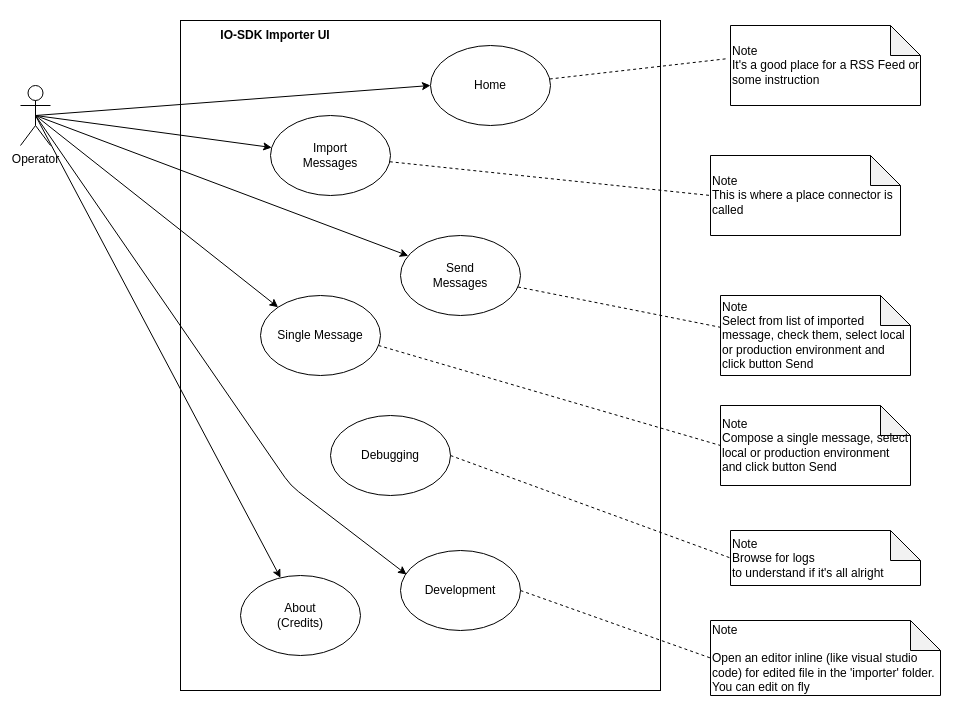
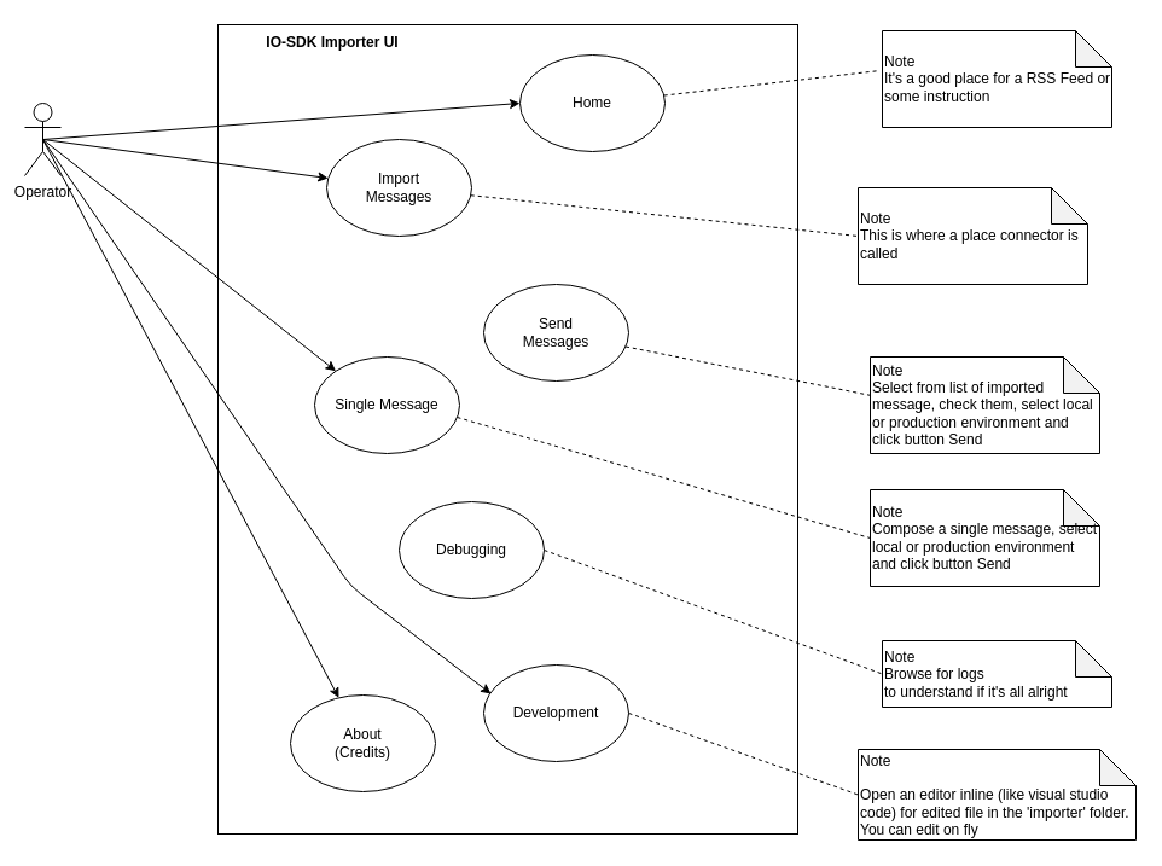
  <mxCell id="0" />
  <mxCell id="1" parent="0" />
  <mxCell id="2" value="" style="rounded=0;whiteSpace=wrap;html=1;" parent="1" vertex="1"><mxGeometry x="180" y="20" width="480" height="670" as="geometry" /></mxCell>
  <mxCell id="3" value="&lt;b&gt;IO-SDK Importer UI&lt;/b&gt;" style="text;html=1;strokeColor=none;fillColor=none;align=center;verticalAlign=middle;whiteSpace=wrap;rounded=0;" parent="1" vertex="1"><mxGeometry x="200" y="25" width="150" height="20" as="geometry" /></mxCell>
  <mxCell id="4" value="Operator" style="shape=umlActor;verticalLabelPosition=bottom;labelBackgroundColor=#ffffff;verticalAlign=top;html=1;outlineConnect=0;" parent="1" vertex="1"><mxGeometry x="20" y="85" width="30" height="60" as="geometry" /></mxCell>
  <mxCell id="5" value="Home" style="ellipse;whiteSpace=wrap;html=1;" parent="1" vertex="1"><mxGeometry x="430" y="45" width="120" height="80" as="geometry" /></mxCell>
  <mxCell id="6" value="Note&lt;br&gt;It's a good place for a RSS Feed or some instruction" style="shape=note;whiteSpace=wrap;html=1;backgroundOutline=1;darkOpacity=0.05;align=left;" parent="1" vertex="1"><mxGeometry x="730" y="25" width="190" height="80" as="geometry" /></mxCell>
  <mxCell id="7" value="" style="endArrow=none;dashed=1;html=1;entryX=-0.011;entryY=0.413;entryDx=0;entryDy=0;entryPerimeter=0;" parent="1" source="5" target="6" edge="1"><mxGeometry width="50" height="50" relative="1" as="geometry"><mxPoint x="430" y="385" as="sourcePoint" /><mxPoint x="480" y="335" as="targetPoint" /></mxGeometry></mxCell>
  <mxCell id="8" value="" style="endArrow=classic;html=1;entryX=0;entryY=0.5;entryDx=0;entryDy=0;exitX=0.5;exitY=0.5;exitDx=0;exitDy=0;exitPerimeter=0;" parent="1" source="4" target="5" edge="1"><mxGeometry width="50" height="50" relative="1" as="geometry"><mxPoint x="430" y="385" as="sourcePoint" /><mxPoint x="480" y="335" as="targetPoint" /></mxGeometry></mxCell>
  <mxCell id="9" value="Import&lt;br&gt;Messages" style="ellipse;whiteSpace=wrap;html=1;" parent="1" vertex="1"><mxGeometry x="270" y="115" width="120" height="80" as="geometry" /></mxCell>
  <mxCell id="10" value="" style="endArrow=classic;html=1;exitX=0.5;exitY=0.5;exitDx=0;exitDy=0;exitPerimeter=0;" parent="1" source="4" target="9" edge="1"><mxGeometry width="50" height="50" relative="1" as="geometry"><mxPoint x="45" y="125" as="sourcePoint" /><mxPoint x="500" y="95" as="targetPoint" /></mxGeometry></mxCell>
  <mxCell id="11" value="Note&lt;br&gt;This is where a place connector is called" style="shape=note;whiteSpace=wrap;html=1;backgroundOutline=1;darkOpacity=0.05;align=left;" parent="1" vertex="1"><mxGeometry x="710" y="155" width="190" height="80" as="geometry" /></mxCell>
  <mxCell id="12" value="" style="endArrow=none;dashed=1;html=1;entryX=0;entryY=0.5;entryDx=0;entryDy=0;entryPerimeter=0;" parent="1" source="9" target="11" edge="1"><mxGeometry width="50" height="50" relative="1" as="geometry"><mxPoint x="600" y="185" as="sourcePoint" /><mxPoint x="737.91" y="68.04" as="targetPoint" /></mxGeometry></mxCell>
  <mxCell id="13" value="Send&lt;br&gt;Messages" style="ellipse;whiteSpace=wrap;html=1;" parent="1" vertex="1"><mxGeometry x="400" y="235" width="120" height="80" as="geometry" /></mxCell>
- <mxCell id="14" value="" style="endArrow=classic;html=1;exitX=0.5;exitY=0.5;exitDx=0;exitDy=0;exitPerimeter=0;" parent="1" source="4" target="13" edge="1"><mxGeometry width="50" height="50" relative="1" as="geometry"><mxPoint x="45" y="125" as="sourcePoint" /><mxPoint x="281.85" y="165.144" as="targetPoint" /></mxGeometry></mxCell>
  <mxCell id="15" value="Single Message" style="ellipse;whiteSpace=wrap;html=1;" parent="1" vertex="1"><mxGeometry x="260" y="295" width="120" height="80" as="geometry" /></mxCell>
  <mxCell id="16" value="" style="endArrow=classic;html=1;exitX=0.5;exitY=0.5;exitDx=0;exitDy=0;exitPerimeter=0;entryX=0;entryY=0;entryDx=0;entryDy=0;" parent="1" source="4" target="15" edge="1"><mxGeometry width="50" height="50" relative="1" as="geometry"><mxPoint x="45" y="125" as="sourcePoint" /><mxPoint x="418.55" y="274.42" as="targetPoint" /></mxGeometry></mxCell>
  <mxCell id="17" value="Note&lt;br&gt;Select from list of imported message, check them, select local or production environment and click button Send" style="shape=note;whiteSpace=wrap;html=1;backgroundOutline=1;darkOpacity=0.05;align=left;" parent="1" vertex="1"><mxGeometry x="720" y="295" width="190" height="80" as="geometry" /></mxCell>
  <mxCell id="18" value="" style="endArrow=none;dashed=1;html=1;entryX=0.005;entryY=0.4;entryDx=0;entryDy=0;entryPerimeter=0;" parent="1" source="13" target="17" edge="1"><mxGeometry width="50" height="50" relative="1" as="geometry"><mxPoint x="610" y="195" as="sourcePoint" /><mxPoint x="720" y="205" as="targetPoint" /></mxGeometry></mxCell>
  <mxCell id="19" value="Note&lt;br&gt;Compose a single message, select local or production environment and click button Send" style="shape=note;whiteSpace=wrap;html=1;backgroundOutline=1;darkOpacity=0.05;align=left;" parent="1" vertex="1"><mxGeometry x="720" y="405" width="190" height="80" as="geometry" /></mxCell>
  <mxCell id="20" value="" style="endArrow=none;dashed=1;html=1;entryX=0;entryY=0.5;entryDx=0;entryDy=0;entryPerimeter=0;exitX=0.983;exitY=0.625;exitDx=0;exitDy=0;exitPerimeter=0;" parent="1" source="15" target="19" edge="1"><mxGeometry width="50" height="50" relative="1" as="geometry"><mxPoint x="527.47" y="296.494" as="sourcePoint" /><mxPoint x="730.95" y="337" as="targetPoint" /></mxGeometry></mxCell>
  <mxCell id="21" value="Debugging" style="ellipse;whiteSpace=wrap;html=1;" parent="1" vertex="1"><mxGeometry x="330" y="415" width="120" height="80" as="geometry" /></mxCell>
  <mxCell id="22" value="Note&lt;br&gt;Browse for logs&lt;br&gt;to understand if it's all alright" style="shape=note;whiteSpace=wrap;html=1;backgroundOutline=1;darkOpacity=0.05;align=left;" parent="1" vertex="1"><mxGeometry x="730" y="530" width="190" height="55" as="geometry" /></mxCell>
  <mxCell id="23" value="" style="endArrow=none;dashed=1;html=1;entryX=0;entryY=0.5;entryDx=0;entryDy=0;entryPerimeter=0;exitX=1;exitY=0.5;exitDx=0;exitDy=0;" parent="1" source="21" target="22" edge="1"><mxGeometry width="50" height="50" relative="1" as="geometry"><mxPoint x="387.96" y="355" as="sourcePoint" /><mxPoint x="730" y="455" as="targetPoint" /></mxGeometry></mxCell>
  <mxCell id="24" value="About&lt;br&gt;(Credits)" style="ellipse;whiteSpace=wrap;html=1;" parent="1" vertex="1"><mxGeometry x="240" y="575" width="120" height="80" as="geometry" /></mxCell>
  <mxCell id="25" value="" style="endArrow=classic;html=1;exitX=0.5;exitY=0.5;exitDx=0;exitDy=0;exitPerimeter=0;" parent="1" source="4" target="24" edge="1"><mxGeometry width="50" height="50" relative="1" as="geometry"><mxPoint x="45" y="125" as="sourcePoint" /><mxPoint x="340.96" y="457" as="targetPoint" /></mxGeometry></mxCell>
  <mxCell id="26" value="Development" style="ellipse;whiteSpace=wrap;html=1;" parent="1" vertex="1"><mxGeometry x="400" y="550" width="120" height="80" as="geometry" /></mxCell>
  <mxCell id="27" value="" style="endArrow=classic;html=1;entryX=0.05;entryY=0.3;entryDx=0;entryDy=0;exitX=0.5;exitY=0.5;exitDx=0;exitDy=0;exitPerimeter=0;entryPerimeter=0;" parent="1" source="4" target="26" edge="1"><mxGeometry width="50" height="50" relative="1" as="geometry"><mxPoint x="45" y="125" as="sourcePoint" /><mxPoint x="340.96" y="457" as="targetPoint" /><Array as="points"><mxPoint x="290" y="485" /></Array></mxGeometry></mxCell>
  <mxCell id="28" value="Note&lt;br&gt;&lt;br&gt;Open an editor inline (like visual studio code) for edited file in the 'importer' folder. You can edit on fly" style="shape=note;whiteSpace=wrap;html=1;backgroundOutline=1;darkOpacity=0.05;align=left;" parent="1" vertex="1"><mxGeometry x="710" y="620" width="230" height="75" as="geometry" /></mxCell>
  <mxCell id="29" value="" style="endArrow=none;dashed=1;html=1;entryX=0;entryY=0.5;entryDx=0;entryDy=0;entryPerimeter=0;exitX=1;exitY=0.5;exitDx=0;exitDy=0;" parent="1" source="26" target="28" edge="1"><mxGeometry width="50" height="50" relative="1" as="geometry"><mxPoint x="430" y="545" as="sourcePoint" /><mxPoint x="710" y="545" as="targetPoint" /></mxGeometry></mxCell>
